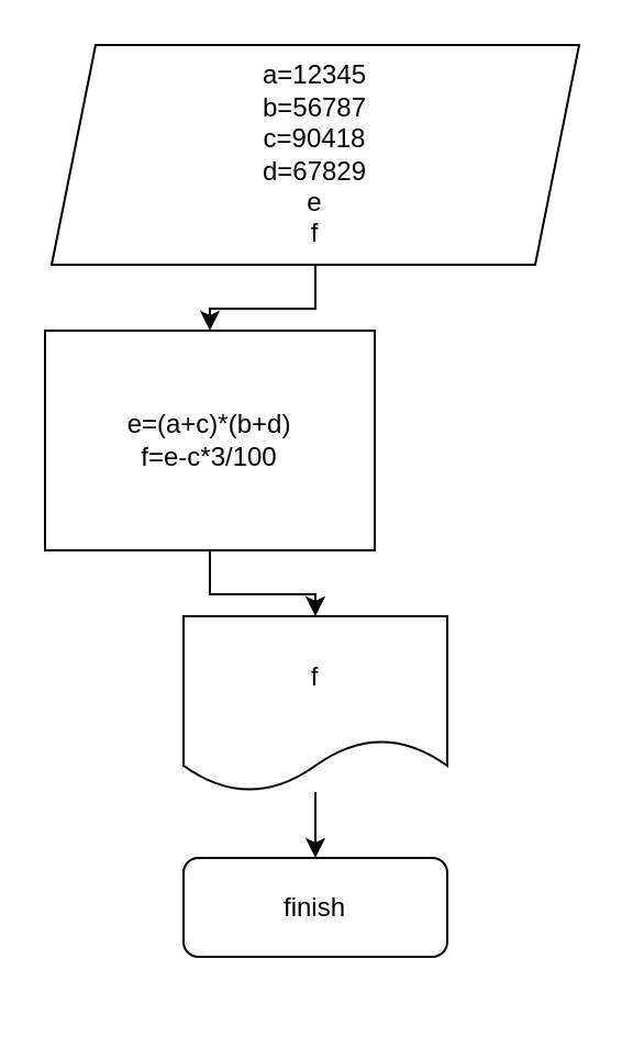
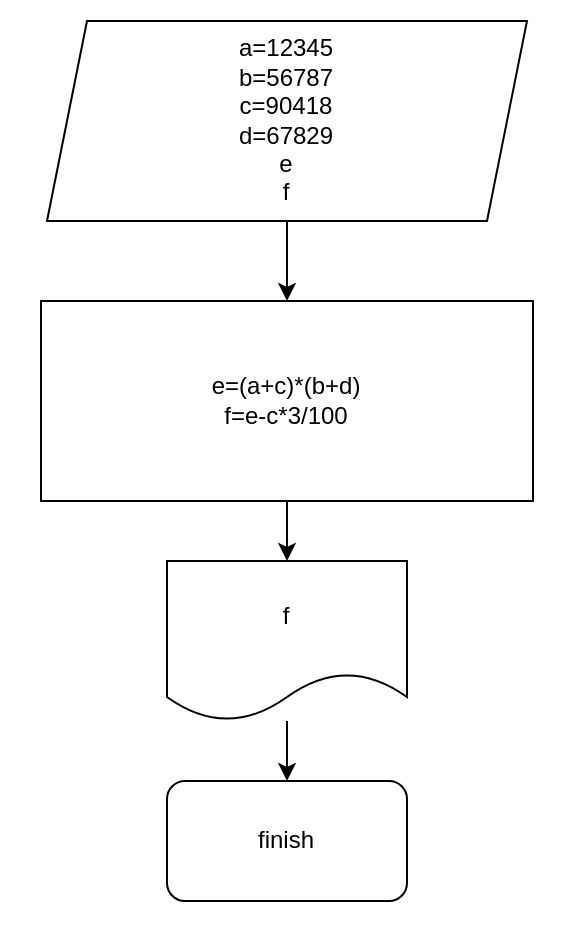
  <mxCell id="0" />
  <mxCell id="1" parent="0" />
  <mxCell id="2" value="" style="edgeStyle=orthogonalEdgeStyle;rounded=0;orthogonalLoop=1;jettySize=auto;html=1;" edge="1" parent="1" source="3" target="5"><mxGeometry relative="1" as="geometry" /></mxCell>
- <mxCell id="3" value="a=12345&lt;br&gt;b=56787&lt;br&gt;c=90418&lt;br&gt;d=67829&lt;br&gt;e&lt;br&gt;f" style="shape=parallelogram;perimeter=parallelogramPerimeter;whiteSpace=wrap;html=1;fixedSize=1;" vertex="1" parent="1"><mxGeometry x="23" y="20" width="240" height="100" as="geometry" /></mxCell>
+ <mxCell id="3" value="a=12345&lt;br&gt;b=56787&lt;br&gt;c=90418&lt;br&gt;d=67829&lt;br&gt;e&lt;br&gt;f" style="shape=parallelogram;perimeter=parallelogramPerimeter;whiteSpace=wrap;html=1;fixedSize=1;" vertex="1" parent="1"><mxGeometry x="23" y="10" width="240" height="100" as="geometry" /></mxCell>
  <mxCell id="4" value="" style="edgeStyle=orthogonalEdgeStyle;rounded=0;orthogonalLoop=1;jettySize=auto;html=1;" edge="1" parent="1" source="5" target="7"><mxGeometry relative="1" as="geometry" /></mxCell>
- <mxCell id="5" value="e=(a+c)*(b+d)&lt;br&gt;f=e-c*3/100" style="rounded=0;whiteSpace=wrap;html=1;" vertex="1" parent="1"><mxGeometry x="20" y="150" width="150" height="100" as="geometry" /></mxCell>
+ <mxCell id="5" value="e=(a+c)*(b+d)&lt;br&gt;f=e-c*3/100" style="rounded=0;whiteSpace=wrap;html=1;" vertex="1" parent="1"><mxGeometry x="20" y="150" width="246" height="100" as="geometry" /></mxCell>
  <mxCell id="6" value="" style="edgeStyle=orthogonalEdgeStyle;rounded=0;orthogonalLoop=1;jettySize=auto;html=1;" edge="1" parent="1" source="7" target="8"><mxGeometry relative="1" as="geometry" /></mxCell>
  <mxCell id="7" value="f" style="shape=document;whiteSpace=wrap;html=1;boundedLbl=1;" vertex="1" parent="1"><mxGeometry x="83" y="280" width="120" height="80" as="geometry" /></mxCell>
- <mxCell id="8" value="finish" style="rounded=1;whiteSpace=wrap;html=1;" vertex="1" parent="1"><mxGeometry x="83" y="390" width="120" height="45" as="geometry" /></mxCell>
+ <mxCell id="8" value="finish" style="rounded=1;whiteSpace=wrap;html=1;" vertex="1" parent="1"><mxGeometry x="83" y="390" width="120" height="60" as="geometry" /></mxCell>
